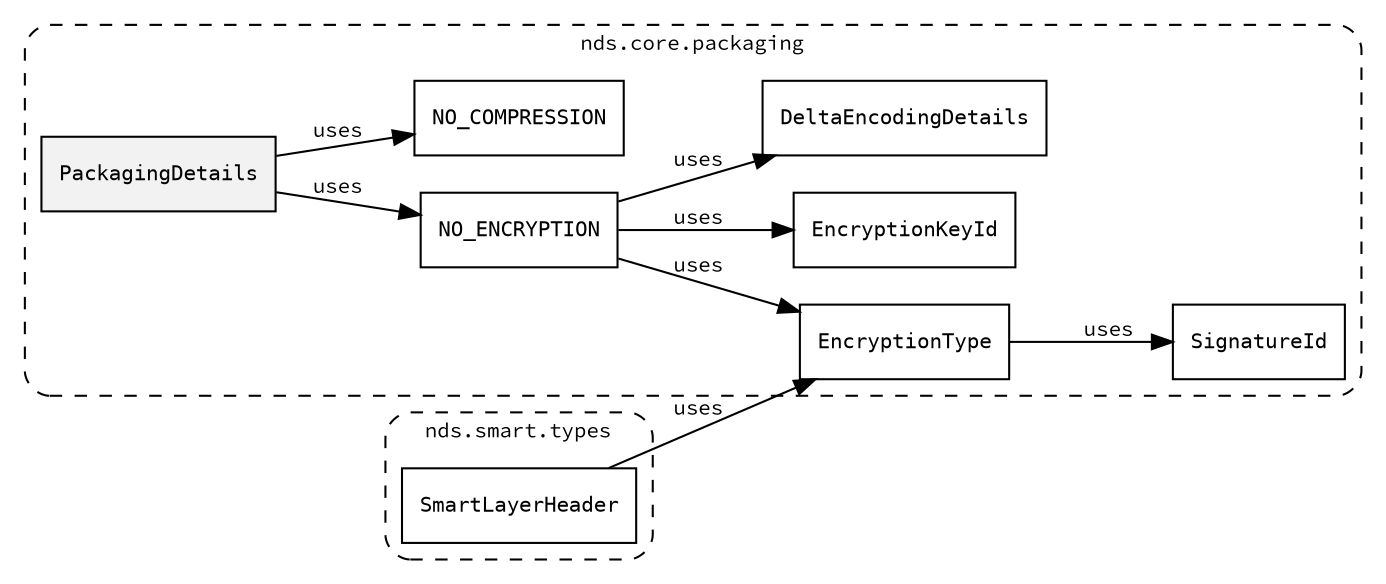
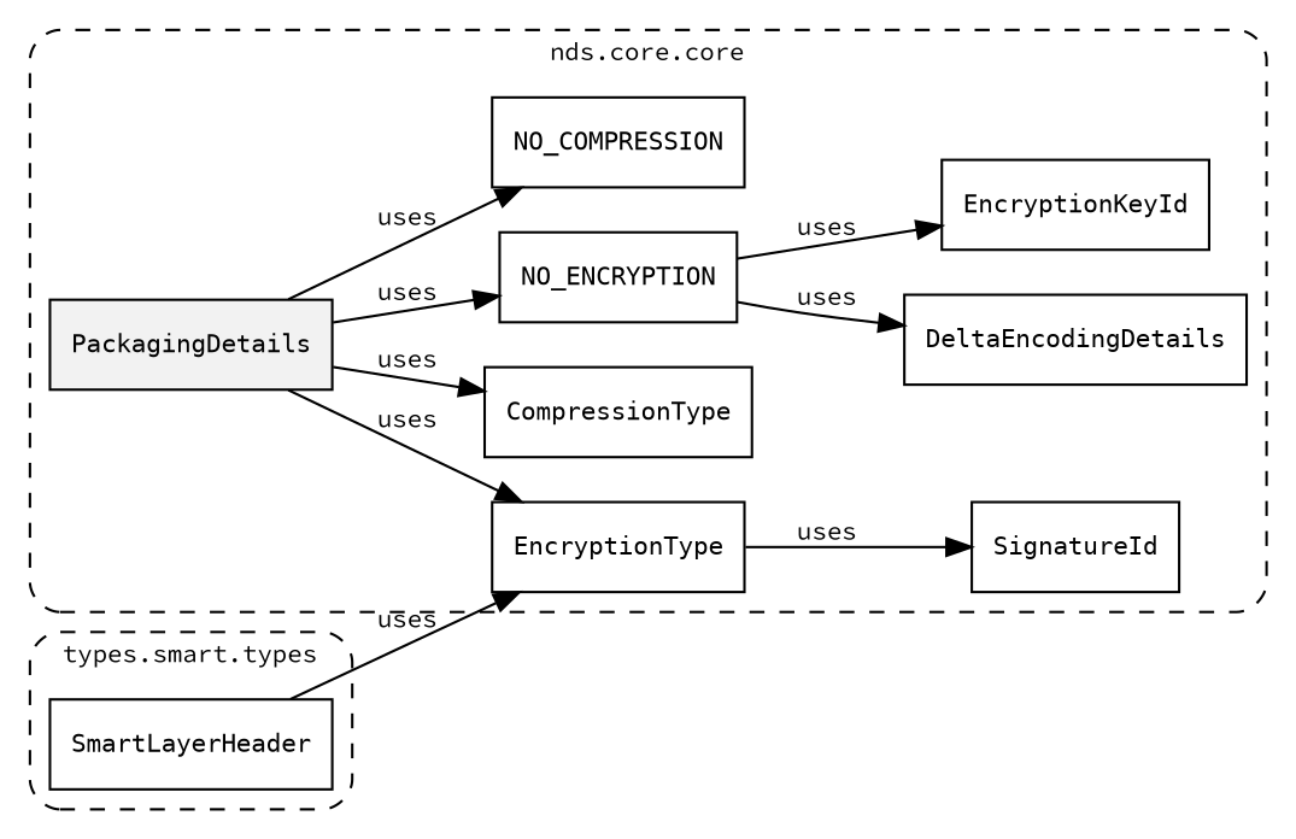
  digraph {
    fontname="Source Code Pro"
    fontsize=10
    rankdir=LR
    node [fontname="Source Code Pro" fontsize=10 shape=box]
    edge [fontname="Source Code Pro" fontsize=10]
    n1 [fillcolor="#0000000D" label=<<font face="monospace"><table align="center" border="0" cellspacing="0" cellpadding="0"><tr><td href="../../../content/packages/nds.core.packaging.html#Structure-PackagingDetails" title="Structure defined in nds.core.packaging">PackagingDetails</td></tr></table></font>> style=filled]
    n2 [label=<<font face="monospace"><table align="center" border="0" cellspacing="0" cellpadding="0"><tr><td href="../../../content/packages/nds.core.packaging.html#Subtype-SignatureId" title="Subtype defined in nds.core.packaging">SignatureId</td></tr></table></font>>]
+   n3 [label=<<font face="monospace"><table align="center" border="0" cellspacing="0" cellpadding="0"><tr><td href="../../../content/packages/nds.core.packaging.html#Subtype-CompressionType" title="Subtype defined in nds.core.packaging">CompressionType</td></tr></table></font>>]
    n4 [label=<<font face="monospace"><table align="center" border="0" cellspacing="0" cellpadding="0"><tr><td href="../../../content/packages/nds.core.packaging.html#Subtype-EncryptionType" title="Subtype defined in nds.core.packaging">EncryptionType</td></tr></table></font>>]
    n5 [label=<<font face="monospace"><table align="center" border="0" cellspacing="0" cellpadding="0"><tr><td href="../../../content/packages/nds.core.packaging.html#Constant-NO_ENCRYPTION" title="Constant defined in nds.core.packaging">NO_ENCRYPTION</td></tr></table></font>>]
    n6 [label=<<font face="monospace"><table align="center" border="0" cellspacing="0" cellpadding="0"><tr><td href="../../../content/packages/nds.core.packaging.html#Constant-NO_COMPRESSION" title="Constant defined in nds.core.packaging">NO_COMPRESSION</td></tr></table></font>>]
    n7 [label=<<font face="monospace"><table align="center" border="0" cellspacing="0" cellpadding="0"><tr><td href="../../../content/packages/nds.core.packaging.html#Subtype-EncryptionKeyId" title="Subtype defined in nds.core.packaging">EncryptionKeyId</td></tr></table></font>>]
    n8 [label=<<font face="monospace"><table align="center" border="0" cellspacing="0" cellpadding="0"><tr><td href="../../../content/packages/nds.core.packaging.html#Structure-DeltaEncodingDetails" title="Structure defined in nds.core.packaging">DeltaEncodingDetails</td></tr></table></font>>]
    n9 [label=<<font face="monospace"><table align="center" border="0" cellspacing="0" cellpadding="0"><tr><td href="../../../content/packages/nds.smart.types.html#Structure-SmartLayerHeader" title="Structure defined in nds.smart.types">SmartLayerHeader</td></tr></table></font>>]
    subgraph cluster_1 {
-     label="nds.core.packaging"
+     label="nds.core.core"
      style="dashed, rounded"
      n1
      n2
+     n3
      n4
      n5
      n6
      n7
      n8
    }
    subgraph cluster_2 {
-     label="nds.smart.types"
+     label="types.smart.types"
      style="dashed, rounded"
      n9
    }
-   n5 -> n4 [label=uses]
+   n1 -> n3 [label=uses]
+   n1 -> n4 [label=uses]
    n1 -> n5 [label=uses]
    n1 -> n6 [label=uses]
    n4 -> n2 [label=uses]
    n5 -> n7 [label=uses]
    n5 -> n8 [label=uses]
    n9 -> n4 [label=uses]
  }
